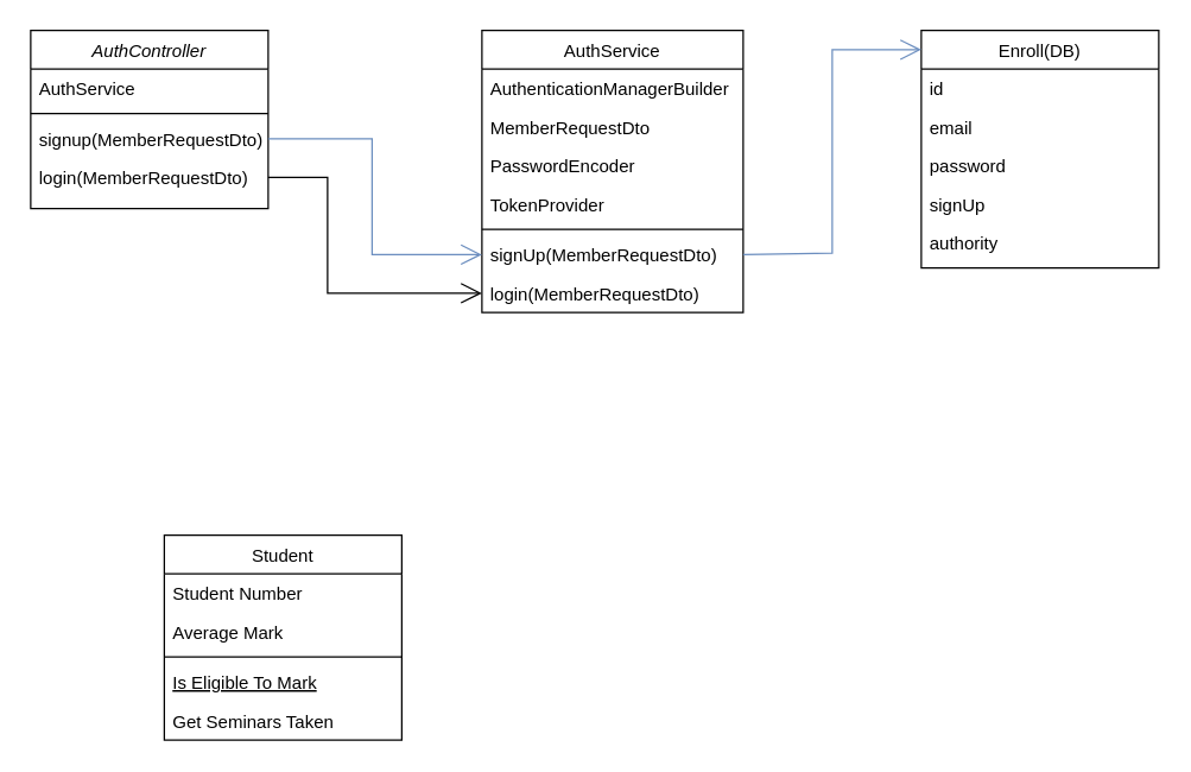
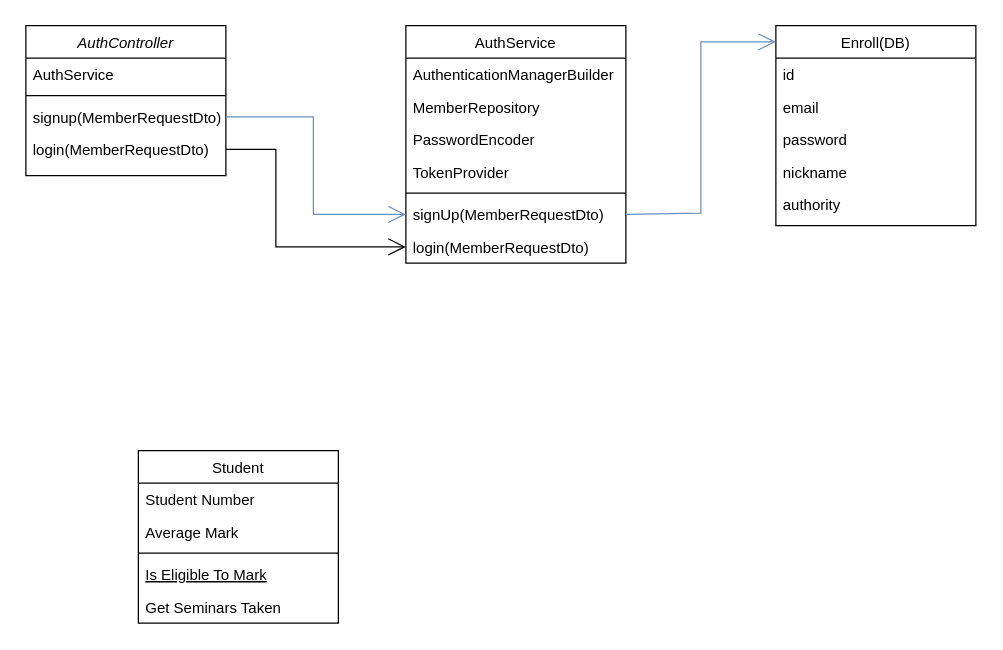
  <mxCell id="0" />
  <mxCell id="1" parent="0" />
  <mxCell id="2" value="AuthController" style="swimlane;fontStyle=2;align=center;verticalAlign=top;childLayout=stackLayout;horizontal=1;startSize=26;horizontalStack=0;resizeParent=1;resizeLast=0;collapsible=1;marginBottom=0;rounded=0;shadow=0;strokeWidth=1;" parent="1" vertex="1"><mxGeometry x="20" y="20" width="160" height="120" as="geometry"><mxRectangle x="230" y="140" width="160" height="26" as="alternateBounds" /></mxGeometry></mxCell>
  <mxCell id="3" value="AuthService" style="text;align=left;verticalAlign=top;spacingLeft=4;spacingRight=4;overflow=hidden;rotatable=0;points=[[0,0.5],[1,0.5]];portConstraint=eastwest;" parent="2" vertex="1"><mxGeometry y="26" width="160" height="26" as="geometry" /></mxCell>
  <mxCell id="4" value="" style="line;html=1;strokeWidth=1;align=left;verticalAlign=middle;spacingTop=-1;spacingLeft=3;spacingRight=3;rotatable=0;labelPosition=right;points=[];portConstraint=eastwest;" parent="2" vertex="1"><mxGeometry y="52" width="160" height="8" as="geometry" /></mxCell>
  <mxCell id="5" value="signup(MemberRequestDto)" style="text;align=left;verticalAlign=top;spacingLeft=4;spacingRight=4;overflow=hidden;rotatable=0;points=[[0,0.5],[1,0.5]];portConstraint=eastwest;rounded=0;shadow=0;html=0;" parent="2" vertex="1"><mxGeometry y="60" width="160" height="26" as="geometry" /></mxCell>
  <mxCell id="6" value="login(MemberRequestDto)" style="text;align=left;verticalAlign=top;spacingLeft=4;spacingRight=4;overflow=hidden;rotatable=0;points=[[0,0.5],[1,0.5]];portConstraint=eastwest;rounded=0;shadow=0;html=0;" parent="2" vertex="1"><mxGeometry y="86" width="160" height="26" as="geometry" /></mxCell>
  <mxCell id="7" value="Student" style="swimlane;fontStyle=0;align=center;verticalAlign=top;childLayout=stackLayout;horizontal=1;startSize=26;horizontalStack=0;resizeParent=1;resizeLast=0;collapsible=1;marginBottom=0;rounded=0;shadow=0;strokeWidth=1;" parent="1" vertex="1"><mxGeometry x="110" y="360" width="160" height="138" as="geometry"><mxRectangle x="130" y="380" width="160" height="26" as="alternateBounds" /></mxGeometry></mxCell>
  <mxCell id="8" value="Student Number" style="text;align=left;verticalAlign=top;spacingLeft=4;spacingRight=4;overflow=hidden;rotatable=0;points=[[0,0.5],[1,0.5]];portConstraint=eastwest;" parent="7" vertex="1"><mxGeometry y="26" width="160" height="26" as="geometry" /></mxCell>
  <mxCell id="9" value="Average Mark" style="text;align=left;verticalAlign=top;spacingLeft=4;spacingRight=4;overflow=hidden;rotatable=0;points=[[0,0.5],[1,0.5]];portConstraint=eastwest;rounded=0;shadow=0;html=0;" parent="7" vertex="1"><mxGeometry y="52" width="160" height="26" as="geometry" /></mxCell>
  <mxCell id="10" value="" style="line;html=1;strokeWidth=1;align=left;verticalAlign=middle;spacingTop=-1;spacingLeft=3;spacingRight=3;rotatable=0;labelPosition=right;points=[];portConstraint=eastwest;" parent="7" vertex="1"><mxGeometry y="78" width="160" height="8" as="geometry" /></mxCell>
  <mxCell id="11" value="Is Eligible To Mark" style="text;align=left;verticalAlign=top;spacingLeft=4;spacingRight=4;overflow=hidden;rotatable=0;points=[[0,0.5],[1,0.5]];portConstraint=eastwest;fontStyle=4" parent="7" vertex="1"><mxGeometry y="86" width="160" height="26" as="geometry" /></mxCell>
  <mxCell id="12" value="Get Seminars Taken" style="text;align=left;verticalAlign=top;spacingLeft=4;spacingRight=4;overflow=hidden;rotatable=0;points=[[0,0.5],[1,0.5]];portConstraint=eastwest;" parent="7" vertex="1"><mxGeometry y="112" width="160" height="26" as="geometry" /></mxCell>
  <mxCell id="13" value="Enroll(DB)" style="swimlane;fontStyle=0;align=center;verticalAlign=top;childLayout=stackLayout;horizontal=1;startSize=26;horizontalStack=0;resizeParent=1;resizeLast=0;collapsible=1;marginBottom=0;rounded=0;shadow=0;strokeWidth=1;" parent="1" vertex="1"><mxGeometry x="620" y="20" width="160" height="160" as="geometry"><mxRectangle x="340" y="380" width="170" height="26" as="alternateBounds" /></mxGeometry></mxCell>
  <mxCell id="14" value="id&#10;" style="text;align=left;verticalAlign=top;spacingLeft=4;spacingRight=4;overflow=hidden;rotatable=0;points=[[0,0.5],[1,0.5]];portConstraint=eastwest;" parent="13" vertex="1"><mxGeometry y="26" width="160" height="26" as="geometry" /></mxCell>
  <mxCell id="15" value="email" style="text;align=left;verticalAlign=top;spacingLeft=4;spacingRight=4;overflow=hidden;rotatable=0;points=[[0,0.5],[1,0.5]];portConstraint=eastwest;" vertex="1" parent="13"><mxGeometry y="52" width="160" height="26" as="geometry" /></mxCell>
  <mxCell id="16" value="password" style="text;align=left;verticalAlign=top;spacingLeft=4;spacingRight=4;overflow=hidden;rotatable=0;points=[[0,0.5],[1,0.5]];portConstraint=eastwest;" vertex="1" parent="13"><mxGeometry y="78" width="160" height="26" as="geometry" /></mxCell>
- <mxCell id="17" value="signUp" style="text;align=left;verticalAlign=top;spacingLeft=4;spacingRight=4;overflow=hidden;rotatable=0;points=[[0,0.5],[1,0.5]];portConstraint=eastwest;" vertex="1" parent="13"><mxGeometry y="104" width="160" height="26" as="geometry" /></mxCell>
+ <mxCell id="17" value="nickname" style="text;align=left;verticalAlign=top;spacingLeft=4;spacingRight=4;overflow=hidden;rotatable=0;points=[[0,0.5],[1,0.5]];portConstraint=eastwest;" vertex="1" parent="13"><mxGeometry y="104" width="160" height="26" as="geometry" /></mxCell>
  <mxCell id="18" value="authority" style="text;align=left;verticalAlign=top;spacingLeft=4;spacingRight=4;overflow=hidden;rotatable=0;points=[[0,0.5],[1,0.5]];portConstraint=eastwest;" vertex="1" parent="13"><mxGeometry y="130" width="160" height="26" as="geometry" /></mxCell>
  <mxCell id="19" value="AuthService" style="swimlane;fontStyle=0;align=center;verticalAlign=top;childLayout=stackLayout;horizontal=1;startSize=26;horizontalStack=0;resizeParent=1;resizeLast=0;collapsible=1;marginBottom=0;rounded=0;shadow=0;strokeWidth=1;" parent="1" vertex="1"><mxGeometry x="324" y="20" width="176" height="190" as="geometry"><mxRectangle x="550" y="140" width="160" height="26" as="alternateBounds" /></mxGeometry></mxCell>
  <mxCell id="20" value="AuthenticationManagerBuilder" style="text;align=left;verticalAlign=top;spacingLeft=4;spacingRight=4;overflow=hidden;rotatable=0;points=[[0,0.5],[1,0.5]];portConstraint=eastwest;" parent="19" vertex="1"><mxGeometry y="26" width="176" height="26" as="geometry" /></mxCell>
- <mxCell id="21" value="MemberRequestDto" style="text;align=left;verticalAlign=top;spacingLeft=4;spacingRight=4;overflow=hidden;rotatable=0;points=[[0,0.5],[1,0.5]];portConstraint=eastwest;rounded=0;shadow=0;html=0;" parent="19" vertex="1"><mxGeometry y="52" width="176" height="26" as="geometry" /></mxCell>
+ <mxCell id="21" value="MemberRepository" style="text;align=left;verticalAlign=top;spacingLeft=4;spacingRight=4;overflow=hidden;rotatable=0;points=[[0,0.5],[1,0.5]];portConstraint=eastwest;rounded=0;shadow=0;html=0;" parent="19" vertex="1"><mxGeometry y="52" width="176" height="26" as="geometry" /></mxCell>
  <mxCell id="22" value="PasswordEncoder" style="text;align=left;verticalAlign=top;spacingLeft=4;spacingRight=4;overflow=hidden;rotatable=0;points=[[0,0.5],[1,0.5]];portConstraint=eastwest;rounded=0;shadow=0;html=0;" parent="19" vertex="1"><mxGeometry y="78" width="176" height="26" as="geometry" /></mxCell>
  <mxCell id="23" value="TokenProvider" style="text;align=left;verticalAlign=top;spacingLeft=4;spacingRight=4;overflow=hidden;rotatable=0;points=[[0,0.5],[1,0.5]];portConstraint=eastwest;rounded=0;shadow=0;html=0;" parent="19" vertex="1"><mxGeometry y="104" width="176" height="26" as="geometry" /></mxCell>
  <mxCell id="24" value="" style="line;html=1;strokeWidth=1;align=left;verticalAlign=middle;spacingTop=-1;spacingLeft=3;spacingRight=3;rotatable=0;labelPosition=right;points=[];portConstraint=eastwest;" parent="19" vertex="1"><mxGeometry y="130" width="176" height="8" as="geometry" /></mxCell>
  <mxCell id="25" value="signUp(MemberRequestDto)" style="text;align=left;verticalAlign=top;spacingLeft=4;spacingRight=4;overflow=hidden;rotatable=0;points=[[0,0.5],[1,0.5]];portConstraint=eastwest;" parent="19" vertex="1"><mxGeometry y="138" width="176" height="26" as="geometry" /></mxCell>
  <mxCell id="26" value="login(MemberRequestDto)" style="text;align=left;verticalAlign=top;spacingLeft=4;spacingRight=4;overflow=hidden;rotatable=0;points=[[0,0.5],[1,0.5]];portConstraint=eastwest;" parent="19" vertex="1"><mxGeometry y="164" width="176" height="26" as="geometry" /></mxCell>
  <mxCell id="27" value="" style="endArrow=open;endFill=1;endSize=12;html=1;rounded=0;exitX=1;exitY=0.5;exitDx=0;exitDy=0;entryX=0;entryY=0.5;entryDx=0;entryDy=0;labelBorderColor=none;fontColor=#99CCFF;fillColor=#dae8fc;strokeColor=#6c8ebf;" edge="1" parent="1" source="5" target="25"><mxGeometry width="160" relative="1" as="geometry"><mxPoint x="210" y="160" as="sourcePoint" /><mxPoint x="370" y="160" as="targetPoint" /><Array as="points"><mxPoint x="250" y="93" /><mxPoint x="250" y="171" /></Array></mxGeometry></mxCell>
  <mxCell id="28" value="" style="endArrow=open;endFill=1;endSize=12;html=1;rounded=0;exitX=1;exitY=0.5;exitDx=0;exitDy=0;entryX=0;entryY=0.081;entryDx=0;entryDy=0;entryPerimeter=0;fillColor=#dae8fc;strokeColor=#6c8ebf;" edge="1" parent="1" source="25" target="13"><mxGeometry width="160" relative="1" as="geometry"><mxPoint x="330" y="220" as="sourcePoint" /><mxPoint x="490" y="220" as="targetPoint" /><Array as="points"><mxPoint x="560" y="170" /><mxPoint x="560" y="33" /></Array></mxGeometry></mxCell>
  <mxCell id="29" value="" style="endArrow=open;endFill=1;endSize=12;html=1;rounded=0;labelBorderColor=none;fontColor=#99CCFF;exitX=1;exitY=0.5;exitDx=0;exitDy=0;entryX=0;entryY=0.5;entryDx=0;entryDy=0;" edge="1" parent="1" source="6" target="26"><mxGeometry width="160" relative="1" as="geometry"><mxPoint x="140" y="200" as="sourcePoint" /><mxPoint x="300" y="200" as="targetPoint" /><Array as="points"><mxPoint x="220" y="119" /><mxPoint x="220" y="197" /></Array></mxGeometry></mxCell>
